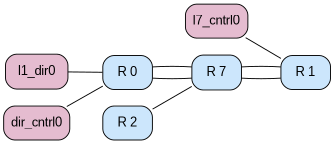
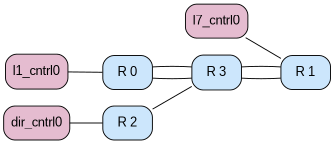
  graph {
    rankdir=LR
    node [color="#000000" fillcolor="#cce6fc" fontcolor="#000000" fontname=Arial fontsize=14 shape=Mrecord style="rounded, filled"]
    n1 [label="R 0"]
-   n2 [label="R 7"]
+   n2 [label="R 3"]
    n3 [label="R 1"]
    n4 [label="R 2"]
-   n5 [fillcolor="#e5bcd0" label=l1_dir0]
+   n5 [fillcolor="#e5bcd0" label=l1_cntrl0]
    n6 [fillcolor="#e5bcd0" label=l7_cntrl0]
    n7 [fillcolor="#e5bcd0" label=dir_cntrl0]
    n1 -- n2
    n2 -- n1
    n2 -- n3
    n3 -- n2
    n4 -- n2
    n5 -- n1
    n6 -- n3
-   n7 -- n1
+   n7 -- n4
  }
